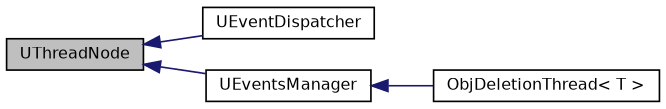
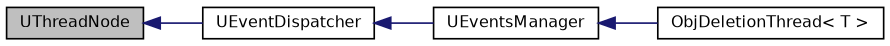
  digraph {
    rankdir=LR
    node [color=black fillcolor=white fontname=Helvetica fontsize=10 shape=record style=filled]
    edge [color=midnightblue dir=back fontname=Helvetica fontsize=10 labelfontname=Helvetica labelfontsize=10 style=solid]
    n1 [fillcolor=grey75 fontcolor=black height=0.2 label=UThreadNode width=0.4]
    n2 [height=0.2 label=UEventDispatcher width=0.4]
    n3 [height=0.2 label=UEventsManager width=0.4]
    n4 [height=0.2 label="ObjDeletionThread\< T \>" width=0.4]
    n1 -> n2
-   n1 -> n3
+   n2 -> n3
    n3 -> n4
  }
